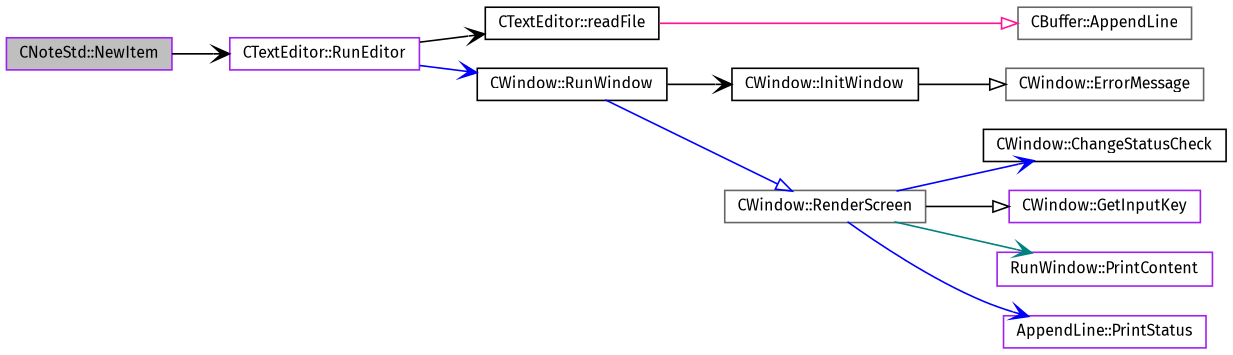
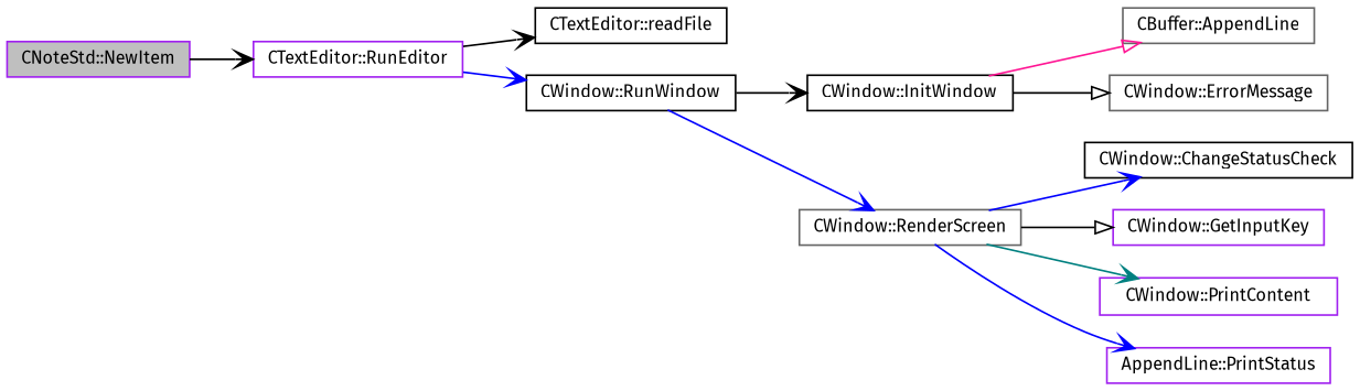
  digraph {
    fontname="Fira Sans"
    rankdir=LR
    node [color=purple fillcolor=white fontname="Fira Sans" fontsize=10 shape=record style=filled]
    edge [arrowhead=vee color=black fontname="Fira Sans" fontsize=10 labelfontname=Helvetica labelfontsize=10 style=solid]
    n1 [fillcolor=grey75 fontcolor=black height=0.2 label="CNoteStd::NewItem" width=0.4]
    n2 [height=0.2 label="CTextEditor::RunEditor" width=0.4]
    n3 [color=black height=0.2 label="CTextEditor::readFile" width=0.4]
    n4 [color=black height=0.2 label="CWindow::RunWindow" width=0.4]
    n5 [color=gray40 height=0.2 label="CBuffer::AppendLine" width=0.4]
    n6 [color=black height=0.2 label="CWindow::InitWindow" width=0.4]
    n7 [color=gray40 height=0.2 label="CWindow::RenderScreen" width=0.4]
    n8 [color=gray40 height=0.2 label="CWindow::ErrorMessage" width=0.4]
    n9 [color=black height=0.2 label="CWindow::ChangeStatusCheck" width=0.4]
    n10 [height=0.2 label="CWindow::GetInputKey" width=0.4]
-   n11 [height=0.2 label="RunWindow::PrintContent" width=0.4]
+   n11 [height=0.2 label="CWindow::PrintContent" width=0.4]
    n12 [height=0.2 label="AppendLine::PrintStatus" width=0.4]
    n1 -> n2
    n2 -> n3
    n2 -> n4 [color=blue]
-   n3 -> n5 [arrowhead=onormal color=deeppink]
+   n6 -> n5 [arrowhead=onormal color=deeppink]
    n4 -> n6
-   n4 -> n7 [arrowhead=onormal color=blue]
+   n4 -> n7 [color=blue]
    n6 -> n8 [arrowhead=onormal]
    n7 -> n9 [color=blue]
    n7 -> n10 [arrowhead=onormal]
    n7 -> n11 [color=teal]
    n7 -> n12 [color=blue]
  }
